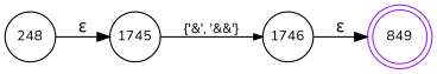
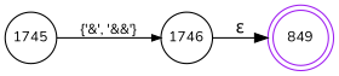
  digraph {
    fontname=Nunito
    rankdir=LR
    node [color=black fixedsize=true fontname=Nunito fontsize=11 shape=circle peripheries=1]
    edge [fontname=Nunito]
    n1 [color=purple label=849 shape=doublecircle width=.6 peripheries=""]
    n2 [label=1745 width=.55]
    n3 [label=1746 width=.55]
-   n4 [label=248 width=.55]
    n2 -> n3 [arrowhead=normal arrowsize=.7 fontsize=11 label="{'&', '&&'}"]
    n3 -> n1 [label="&epsilon;"]
-   n4 -> n2 [label="&epsilon;"]
  }
